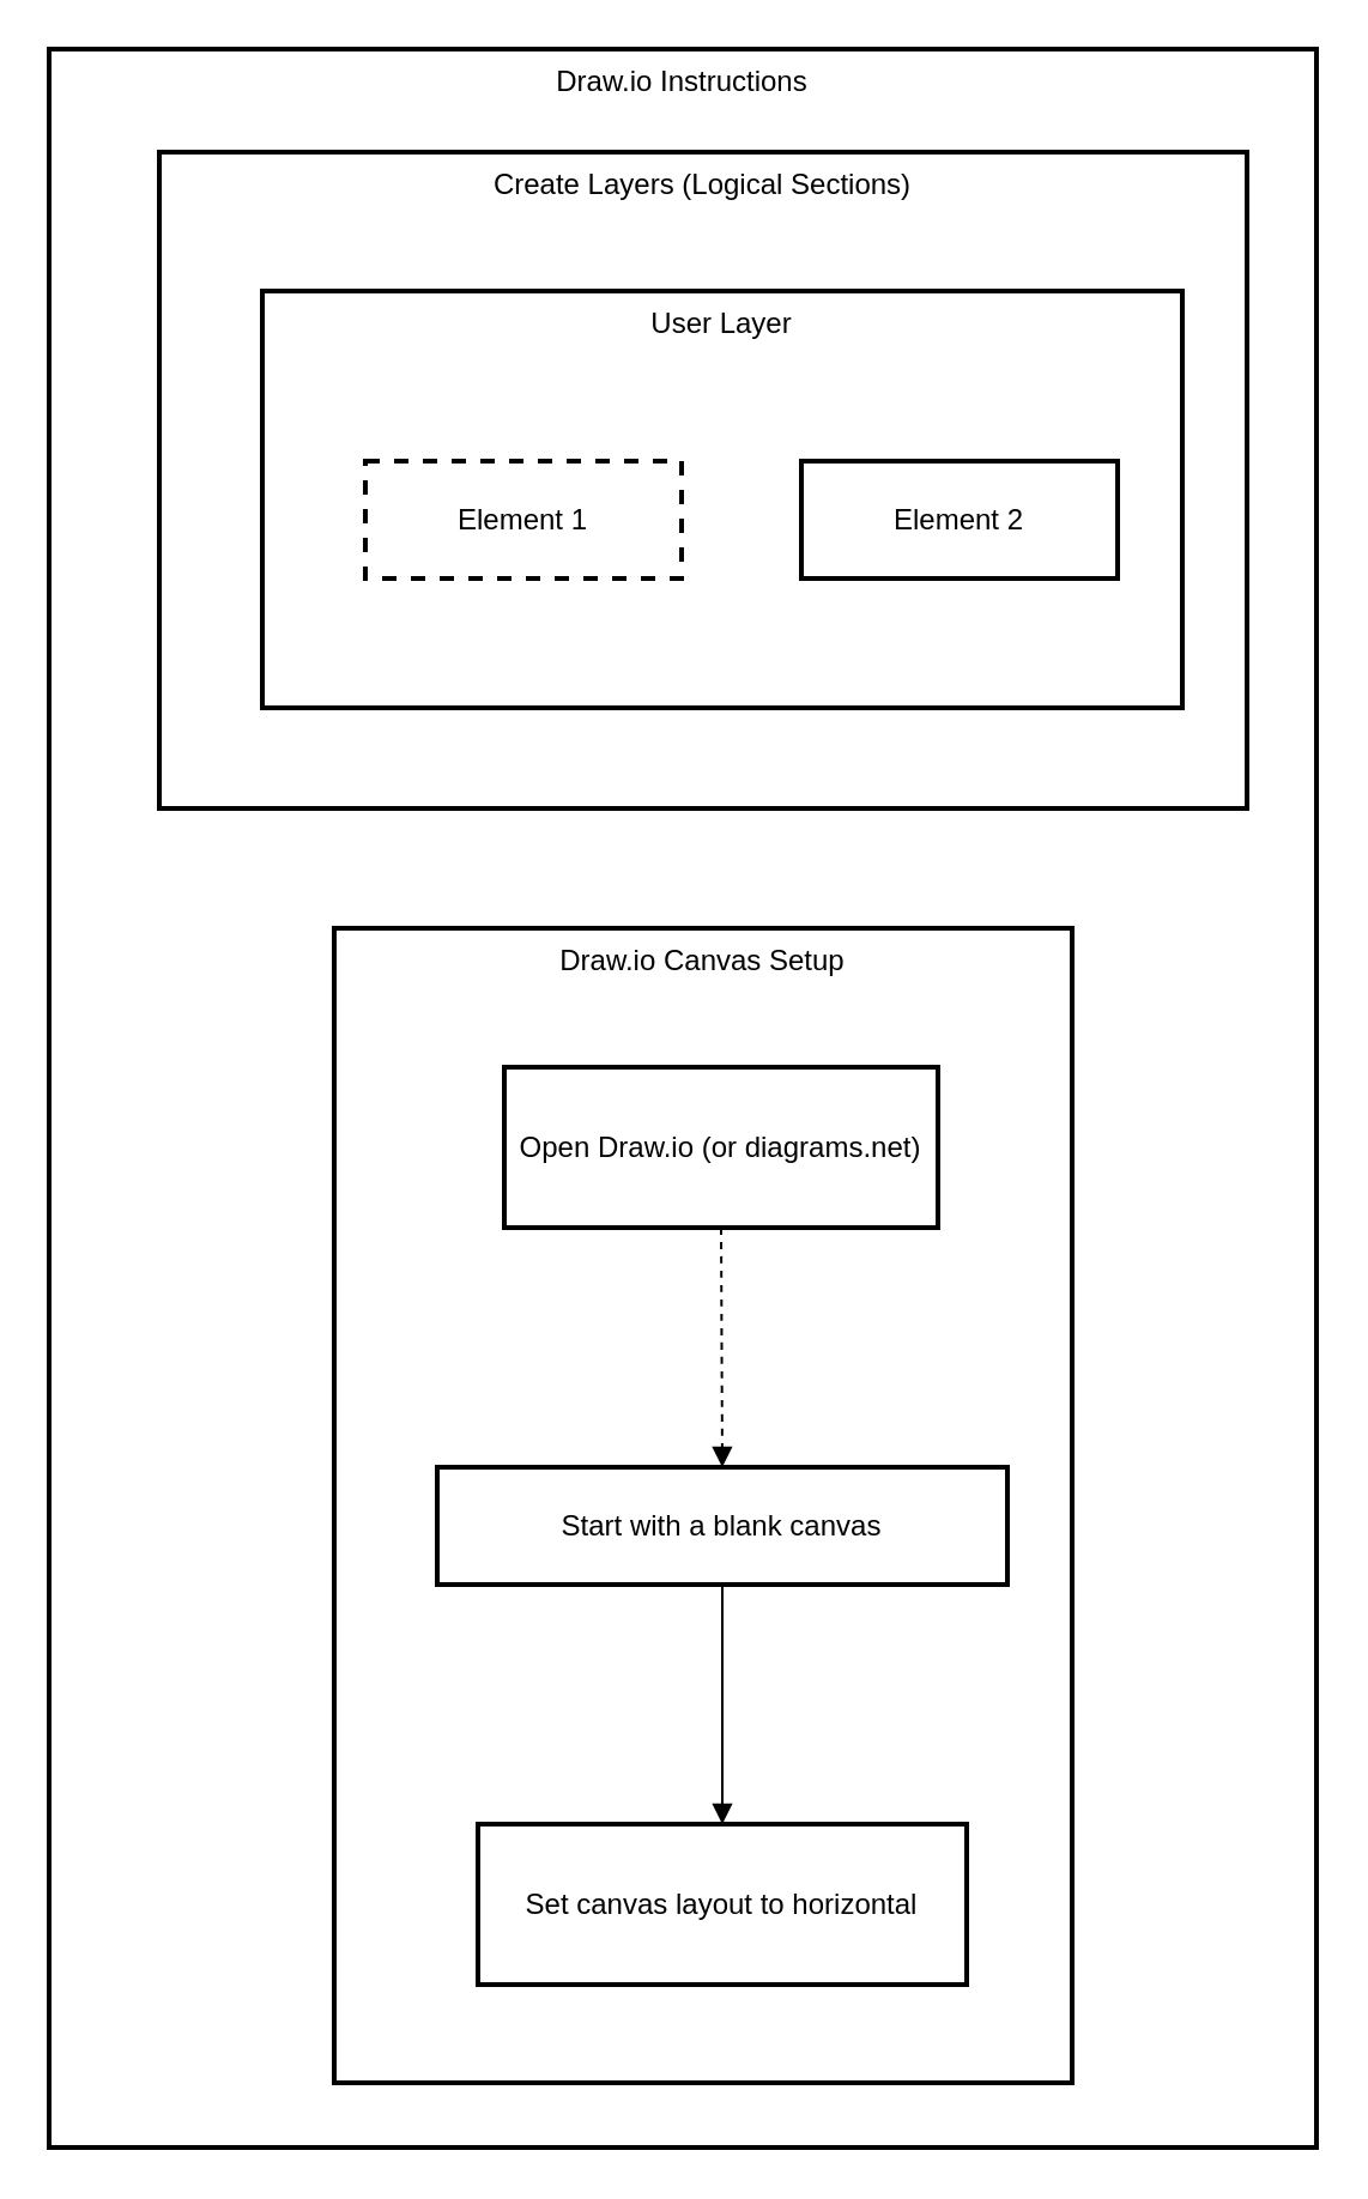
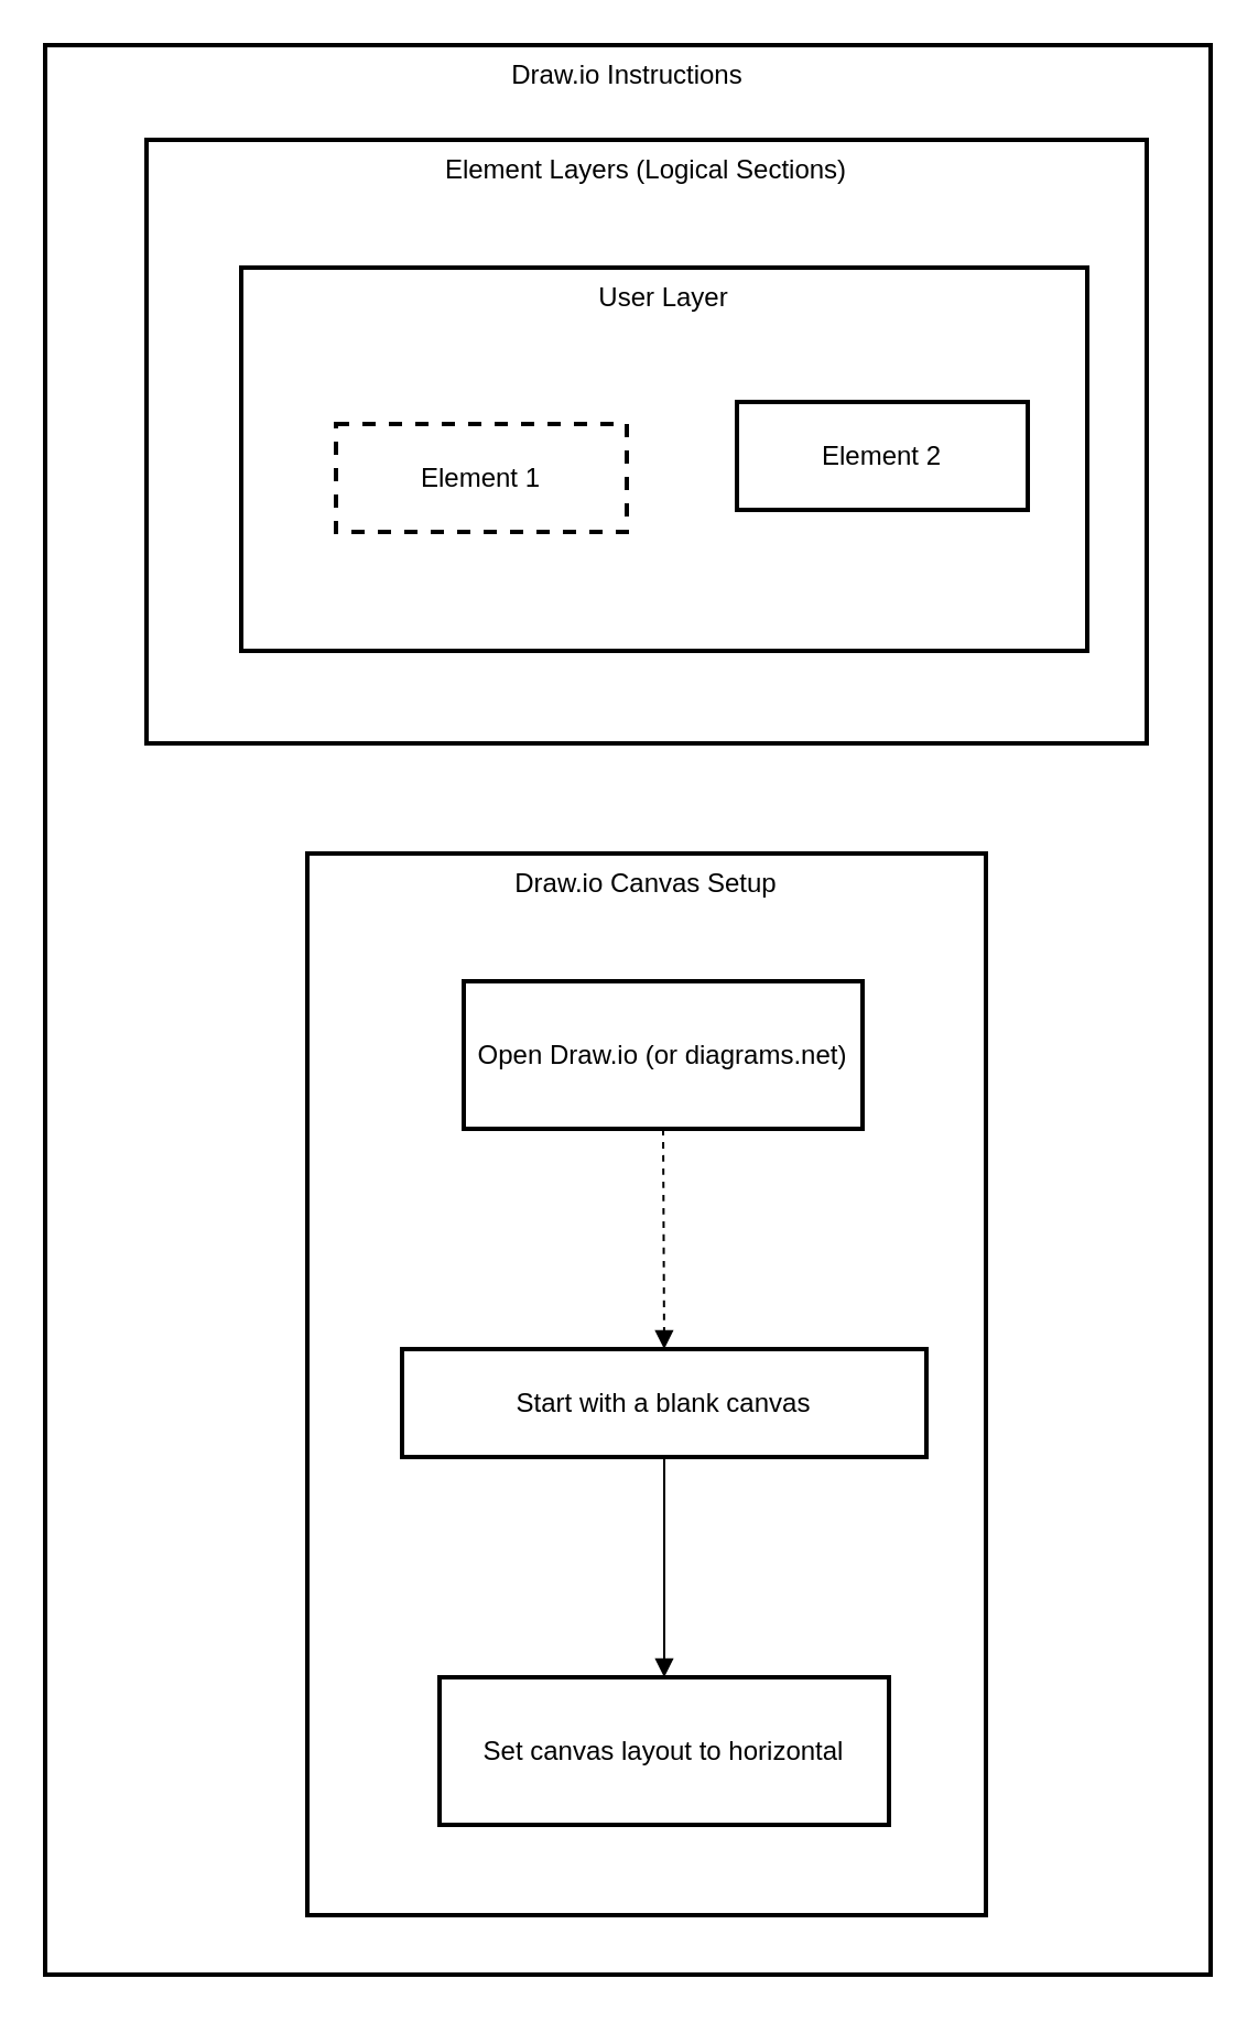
  <mxCell id="0" />
  <mxCell id="1" parent="0" />
  <mxCell id="2" value="Draw.io Instructions" style="whiteSpace=wrap;strokeWidth=2;verticalAlign=top;" vertex="1" parent="1"><mxGeometry x="20" y="20" width="529" height="876" as="geometry" /></mxCell>
- <mxCell id="3" value="Create Layers (Logical Sections)" style="whiteSpace=wrap;strokeWidth=2;verticalAlign=top;" vertex="1" parent="2"><mxGeometry x="46" y="43" width="454" height="274" as="geometry" /></mxCell>
+ <mxCell id="3" value="Element Layers (Logical Sections)" style="whiteSpace=wrap;strokeWidth=2;verticalAlign=top;" vertex="1" parent="2"><mxGeometry x="46" y="43" width="454" height="274" as="geometry" /></mxCell>
  <mxCell id="4" value="User Layer" style="whiteSpace=wrap;strokeWidth=2;verticalAlign=top;" vertex="1" parent="3"><mxGeometry x="43" y="58" width="384" height="174" as="geometry" /></mxCell>
  <mxCell id="5" value="Element 1" style="whiteSpace=wrap;strokeWidth=2;dashed=1;" vertex="1" parent="4"><mxGeometry x="43" y="71" width="132" height="49" as="geometry" /></mxCell>
- <mxCell id="6" value="Element 2" style="whiteSpace=wrap;strokeWidth=2;" vertex="1" parent="4"><mxGeometry x="225" y="71" width="132" height="49" as="geometry" /></mxCell>
+ <mxCell id="6" value="Element 2" style="whiteSpace=wrap;strokeWidth=2;" vertex="1" parent="4"><mxGeometry x="225" y="61" width="132" height="49" as="geometry" /></mxCell>
  <mxCell id="7" value="Draw.io Canvas Setup" style="whiteSpace=wrap;strokeWidth=2;verticalAlign=top;" vertex="1" parent="2"><mxGeometry x="119" y="367" width="308" height="482" as="geometry" /></mxCell>
  <mxCell id="8" value="Open Draw.io (or diagrams.net)" style="whiteSpace=wrap;strokeWidth=2;" vertex="1" parent="7"><mxGeometry x="71" y="58" width="181" height="67" as="geometry" /></mxCell>
  <mxCell id="9" value="Start with a blank canvas" style="whiteSpace=wrap;strokeWidth=2;" vertex="1" parent="7"><mxGeometry x="43" y="225" width="238" height="49" as="geometry" /></mxCell>
  <mxCell id="10" value="Set canvas layout to horizontal" style="whiteSpace=wrap;strokeWidth=2;" vertex="1" parent="7"><mxGeometry x="60" y="374" width="204" height="67" as="geometry" /></mxCell>
  <mxCell id="11" value="" style="curved=1;startArrow=none;endArrow=block;exitX=0.5;exitY=0.99;entryX=0.5;entryY=-0.01;dashed=1;" edge="1" parent="7" source="8" target="9"><mxGeometry relative="1" as="geometry"><Array as="points" /></mxGeometry></mxCell>
  <mxCell id="12" value="" style="curved=1;startArrow=none;endArrow=block;exitX=0.5;exitY=0.99;entryX=0.5;entryY=-0.01;" edge="1" parent="7" source="9" target="10"><mxGeometry relative="1" as="geometry"><Array as="points" /></mxGeometry></mxCell>
